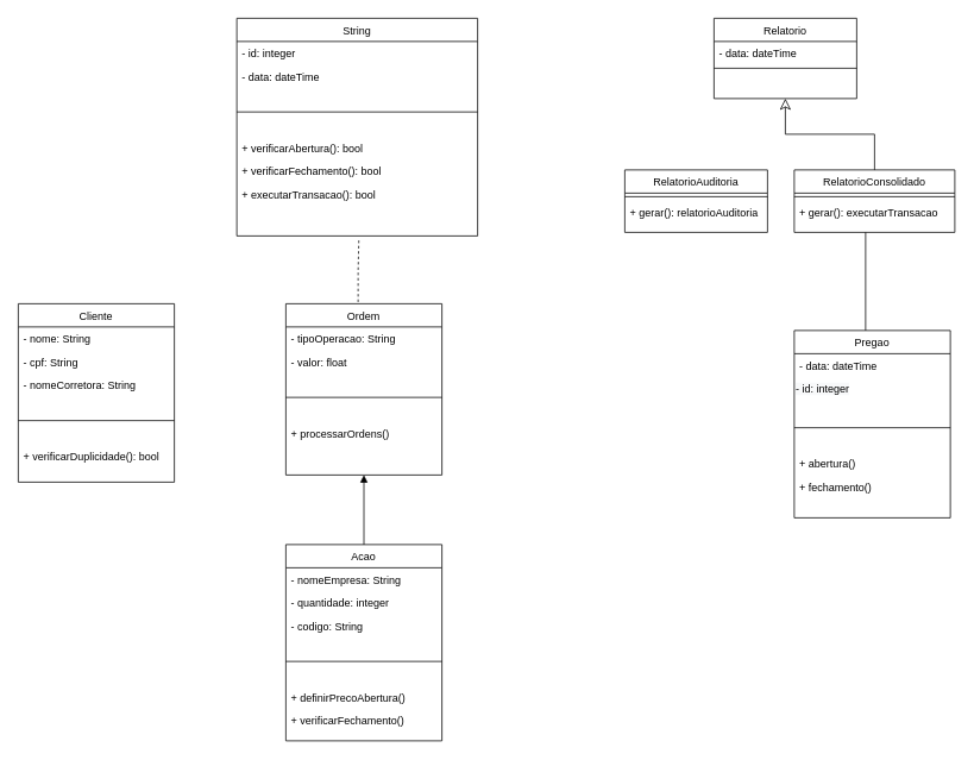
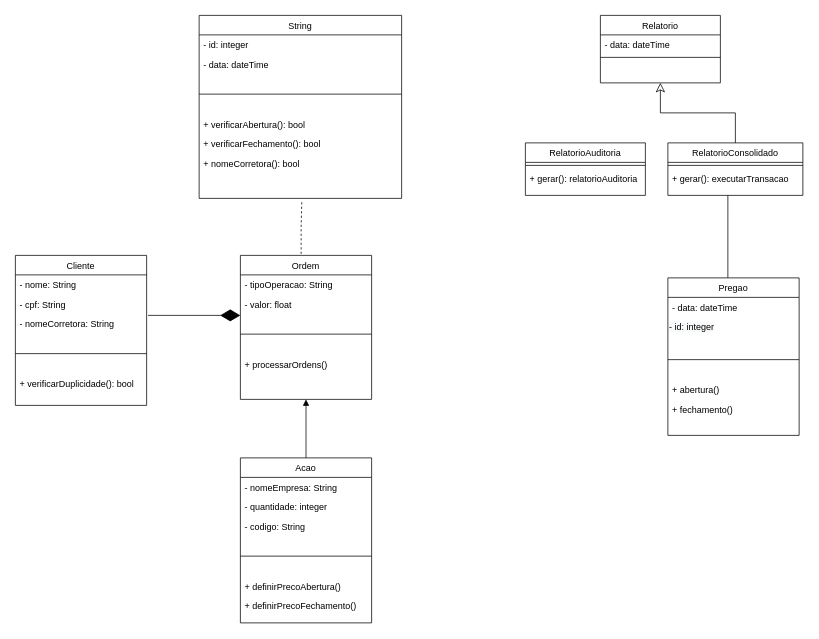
  <mxCell id="0" />
  <mxCell id="1" parent="0" />
  <mxCell id="2" value="Relatorio" style="swimlane;fontStyle=0;align=center;verticalAlign=top;childLayout=stackLayout;horizontal=1;startSize=26;horizontalStack=0;resizeParent=1;resizeLast=0;collapsible=1;marginBottom=0;rounded=0;shadow=0;strokeWidth=1;" parent="1" vertex="1"><mxGeometry x="800" y="20" width="160" height="90" as="geometry"><mxRectangle x="230" y="140" width="160" height="26" as="alternateBounds" /></mxGeometry></mxCell>
  <mxCell id="3" value="- data: dateTime" style="text;align=left;verticalAlign=top;spacingLeft=4;spacingRight=4;overflow=hidden;rotatable=0;points=[[0,0.5],[1,0.5]];portConstraint=eastwest;rounded=0;shadow=0;html=0;" parent="2" vertex="1"><mxGeometry y="26" width="160" height="26" as="geometry" /></mxCell>
  <mxCell id="4" value="" style="line;html=1;strokeWidth=1;align=left;verticalAlign=middle;spacingTop=-1;spacingLeft=3;spacingRight=3;rotatable=0;labelPosition=right;points=[];portConstraint=eastwest;" parent="2" vertex="1"><mxGeometry y="52" width="160" height="8" as="geometry" /></mxCell>
  <mxCell id="5" value="RelatorioAuditoria" style="swimlane;fontStyle=0;align=center;verticalAlign=top;childLayout=stackLayout;horizontal=1;startSize=26;horizontalStack=0;resizeParent=1;resizeLast=0;collapsible=1;marginBottom=0;rounded=0;shadow=0;strokeWidth=1;" parent="1" vertex="1"><mxGeometry x="700" y="190" width="160" height="70" as="geometry"><mxRectangle x="130" y="380" width="160" height="26" as="alternateBounds" /></mxGeometry></mxCell>
  <mxCell id="6" value="" style="line;html=1;strokeWidth=1;align=left;verticalAlign=middle;spacingTop=-1;spacingLeft=3;spacingRight=3;rotatable=0;labelPosition=right;points=[];portConstraint=eastwest;" parent="5" vertex="1"><mxGeometry y="26" width="160" height="8" as="geometry" /></mxCell>
  <mxCell id="7" value="+ gerar(): relatorioAuditoria" style="text;align=left;verticalAlign=top;spacingLeft=4;spacingRight=4;overflow=hidden;rotatable=0;points=[[0,0.5],[1,0.5]];portConstraint=eastwest;" parent="5" vertex="1"><mxGeometry y="34" width="160" height="26" as="geometry" /></mxCell>
  <mxCell id="8" value="RelatorioConsolidado" style="swimlane;fontStyle=0;align=center;verticalAlign=top;childLayout=stackLayout;horizontal=1;startSize=26;horizontalStack=0;resizeParent=1;resizeLast=0;collapsible=1;marginBottom=0;rounded=0;shadow=0;strokeWidth=1;" parent="1" vertex="1"><mxGeometry x="890" y="190" width="180" height="70" as="geometry"><mxRectangle x="340" y="380" width="170" height="26" as="alternateBounds" /></mxGeometry></mxCell>
  <mxCell id="9" value="" style="line;html=1;strokeWidth=1;align=left;verticalAlign=middle;spacingTop=-1;spacingLeft=3;spacingRight=3;rotatable=0;labelPosition=right;points=[];portConstraint=eastwest;" parent="8" vertex="1"><mxGeometry y="26" width="180" height="8" as="geometry" /></mxCell>
  <mxCell id="10" value="+ gerar(): executarTransacao" style="text;align=left;verticalAlign=top;spacingLeft=4;spacingRight=4;overflow=hidden;rotatable=0;points=[[0,0.5],[1,0.5]];portConstraint=eastwest;" parent="8" vertex="1"><mxGeometry y="34" width="180" height="26" as="geometry" /></mxCell>
  <mxCell id="11" value="" style="endArrow=classic;endSize=10;endFill=0;shadow=0;strokeWidth=1;rounded=0;edgeStyle=elbowEdgeStyle;elbow=vertical;" parent="1" source="8" target="2" edge="1"><mxGeometry width="160" relative="1" as="geometry"><mxPoint x="790" y="273" as="sourcePoint" /><mxPoint x="890" y="171" as="targetPoint" /></mxGeometry></mxCell>
  <mxCell id="12" value="String" style="swimlane;fontStyle=0;align=center;verticalAlign=top;childLayout=stackLayout;horizontal=1;startSize=26;horizontalStack=0;resizeParent=1;resizeLast=0;collapsible=1;marginBottom=0;rounded=0;shadow=0;strokeWidth=1;" parent="1" vertex="1"><mxGeometry x="265" y="20" width="270" height="244" as="geometry"><mxRectangle x="550" y="140" width="160" height="26" as="alternateBounds" /></mxGeometry></mxCell>
  <mxCell id="13" value="- id: integer" style="text;align=left;verticalAlign=top;spacingLeft=4;spacingRight=4;overflow=hidden;rotatable=0;points=[[0,0.5],[1,0.5]];portConstraint=eastwest;rounded=0;shadow=0;html=0;" parent="12" vertex="1"><mxGeometry y="26" width="270" height="26" as="geometry" /></mxCell>
  <mxCell id="14" value="- data: dateTime" style="text;align=left;verticalAlign=top;spacingLeft=4;spacingRight=4;overflow=hidden;rotatable=0;points=[[0,0.5],[1,0.5]];portConstraint=eastwest;rounded=0;shadow=0;html=0;" parent="12" vertex="1"><mxGeometry y="52" width="270" height="26" as="geometry" /></mxCell>
  <mxCell id="15" value="" style="line;html=1;strokeWidth=1;align=left;verticalAlign=middle;spacingTop=-1;spacingLeft=3;spacingRight=3;rotatable=0;labelPosition=right;points=[];portConstraint=eastwest;" parent="12" vertex="1"><mxGeometry y="78" width="270" height="54" as="geometry" /></mxCell>
  <mxCell id="16" value="+ verificarAbertura(): bool" style="text;align=left;verticalAlign=top;spacingLeft=4;spacingRight=4;overflow=hidden;rotatable=0;points=[[0,0.5],[1,0.5]];portConstraint=eastwest;" parent="12" vertex="1"><mxGeometry y="132" width="270" height="26" as="geometry" /></mxCell>
  <mxCell id="17" value="+ verificarFechamento(): bool" style="text;align=left;verticalAlign=top;spacingLeft=4;spacingRight=4;overflow=hidden;rotatable=0;points=[[0,0.5],[1,0.5]];portConstraint=eastwest;" parent="12" vertex="1"><mxGeometry y="158" width="270" height="26" as="geometry" /></mxCell>
- <mxCell id="18" value="+ executarTransacao(): bool" style="text;align=left;verticalAlign=top;spacingLeft=4;spacingRight=4;overflow=hidden;rotatable=0;points=[[0,0.5],[1,0.5]];portConstraint=eastwest;" parent="12" vertex="1"><mxGeometry y="184" width="270" height="60" as="geometry" /></mxCell>
+ <mxCell id="18" value="+ nomeCorretora(): bool" style="text;align=left;verticalAlign=top;spacingLeft=4;spacingRight=4;overflow=hidden;rotatable=0;points=[[0,0.5],[1,0.5]];portConstraint=eastwest;" parent="12" vertex="1"><mxGeometry y="184" width="270" height="60" as="geometry" /></mxCell>
  <mxCell id="19" value="Ordem" style="swimlane;fontStyle=0;align=center;verticalAlign=top;childLayout=stackLayout;horizontal=1;startSize=26;horizontalStack=0;resizeParent=1;resizeLast=0;collapsible=1;marginBottom=0;rounded=0;shadow=0;strokeWidth=1;" parent="1" vertex="1"><mxGeometry x="320" y="340" width="175" height="192" as="geometry"><mxRectangle x="550" y="140" width="160" height="26" as="alternateBounds" /></mxGeometry></mxCell>
  <mxCell id="20" value="- tipoOperacao: String" style="text;align=left;verticalAlign=top;spacingLeft=4;spacingRight=4;overflow=hidden;rotatable=0;points=[[0,0.5],[1,0.5]];portConstraint=eastwest;rounded=0;shadow=0;html=0;" parent="19" vertex="1"><mxGeometry y="26" width="175" height="26" as="geometry" /></mxCell>
  <mxCell id="21" value="- valor: float" style="text;align=left;verticalAlign=top;spacingLeft=4;spacingRight=4;overflow=hidden;rotatable=0;points=[[0,0.5],[1,0.5]];portConstraint=eastwest;rounded=0;shadow=0;html=0;" parent="19" vertex="1"><mxGeometry y="52" width="175" height="26" as="geometry" /></mxCell>
  <mxCell id="22" value="" style="line;html=1;strokeWidth=1;align=left;verticalAlign=middle;spacingTop=-1;spacingLeft=3;spacingRight=3;rotatable=0;labelPosition=right;points=[];portConstraint=eastwest;" parent="19" vertex="1"><mxGeometry y="78" width="175" height="54" as="geometry" /></mxCell>
  <mxCell id="23" value="+ processarOrdens()" style="text;align=left;verticalAlign=top;spacingLeft=4;spacingRight=4;overflow=hidden;rotatable=0;points=[[0,0.5],[1,0.5]];portConstraint=eastwest;" parent="19" vertex="1"><mxGeometry y="132" width="175" height="60" as="geometry" /></mxCell>
  <mxCell id="24" value="Acao" style="swimlane;fontStyle=0;align=center;verticalAlign=top;childLayout=stackLayout;horizontal=1;startSize=26;horizontalStack=0;resizeParent=1;resizeLast=0;collapsible=1;marginBottom=0;rounded=0;shadow=0;strokeWidth=1;" parent="1" vertex="1"><mxGeometry x="320" y="610" width="175" height="220" as="geometry"><mxRectangle x="550" y="140" width="160" height="26" as="alternateBounds" /></mxGeometry></mxCell>
  <mxCell id="25" value="- nomeEmpresa: String " style="text;align=left;verticalAlign=top;spacingLeft=4;spacingRight=4;overflow=hidden;rotatable=0;points=[[0,0.5],[1,0.5]];portConstraint=eastwest;rounded=0;shadow=0;html=0;" parent="24" vertex="1"><mxGeometry y="26" width="175" height="26" as="geometry" /></mxCell>
  <mxCell id="26" value="- quantidade: integer " style="text;align=left;verticalAlign=top;spacingLeft=4;spacingRight=4;overflow=hidden;rotatable=0;points=[[0,0.5],[1,0.5]];portConstraint=eastwest;rounded=0;shadow=0;html=0;" parent="24" vertex="1"><mxGeometry y="52" width="175" height="26" as="geometry" /></mxCell>
  <mxCell id="27" value="- codigo: String" style="text;align=left;verticalAlign=top;spacingLeft=4;spacingRight=4;overflow=hidden;rotatable=0;points=[[0,0.5],[1,0.5]];portConstraint=eastwest;rounded=0;shadow=0;html=0;" parent="24" vertex="1"><mxGeometry y="78" width="175" height="26" as="geometry" /></mxCell>
  <mxCell id="28" value="" style="line;html=1;strokeWidth=1;align=left;verticalAlign=middle;spacingTop=-1;spacingLeft=3;spacingRight=3;rotatable=0;labelPosition=right;points=[];portConstraint=eastwest;" parent="24" vertex="1"><mxGeometry y="104" width="175" height="54" as="geometry" /></mxCell>
  <mxCell id="29" value="+ definirPrecoAbertura()" style="text;align=left;verticalAlign=top;spacingLeft=4;spacingRight=4;overflow=hidden;rotatable=0;points=[[0,0.5],[1,0.5]];portConstraint=eastwest;" parent="24" vertex="1"><mxGeometry y="158" width="175" height="26" as="geometry" /></mxCell>
- <mxCell id="30" value="+ verificarFechamento()" style="text;align=left;verticalAlign=top;spacingLeft=4;spacingRight=4;overflow=hidden;rotatable=0;points=[[0,0.5],[1,0.5]];portConstraint=eastwest;" parent="24" vertex="1"><mxGeometry y="184" width="175" height="26" as="geometry" /></mxCell>
+ <mxCell id="30" value="+ definirPrecoFechamento()" style="text;align=left;verticalAlign=top;spacingLeft=4;spacingRight=4;overflow=hidden;rotatable=0;points=[[0,0.5],[1,0.5]];portConstraint=eastwest;" parent="24" vertex="1"><mxGeometry y="184" width="175" height="26" as="geometry" /></mxCell>
  <mxCell id="31" value="Cliente" style="swimlane;fontStyle=0;align=center;verticalAlign=top;childLayout=stackLayout;horizontal=1;startSize=26;horizontalStack=0;resizeParent=1;resizeLast=0;collapsible=1;marginBottom=0;rounded=0;shadow=0;strokeWidth=1;" parent="1" vertex="1"><mxGeometry x="20" y="340" width="175" height="200" as="geometry"><mxRectangle x="550" y="140" width="160" height="26" as="alternateBounds" /></mxGeometry></mxCell>
  <mxCell id="32" value="- nome: String " style="text;align=left;verticalAlign=top;spacingLeft=4;spacingRight=4;overflow=hidden;rotatable=0;points=[[0,0.5],[1,0.5]];portConstraint=eastwest;rounded=0;shadow=0;html=0;" parent="31" vertex="1"><mxGeometry y="26" width="175" height="26" as="geometry" /></mxCell>
  <mxCell id="33" value="- cpf: String " style="text;align=left;verticalAlign=top;spacingLeft=4;spacingRight=4;overflow=hidden;rotatable=0;points=[[0,0.5],[1,0.5]];portConstraint=eastwest;rounded=0;shadow=0;html=0;" parent="31" vertex="1"><mxGeometry y="52" width="175" height="26" as="geometry" /></mxCell>
  <mxCell id="34" value="- nomeCorretora: String " style="text;align=left;verticalAlign=top;spacingLeft=4;spacingRight=4;overflow=hidden;rotatable=0;points=[[0,0.5],[1,0.5]];portConstraint=eastwest;rounded=0;shadow=0;html=0;" parent="31" vertex="1"><mxGeometry y="78" width="175" height="26" as="geometry" /></mxCell>
  <mxCell id="35" value="" style="line;html=1;strokeWidth=1;align=left;verticalAlign=middle;spacingTop=-1;spacingLeft=3;spacingRight=3;rotatable=0;labelPosition=right;points=[];portConstraint=eastwest;" parent="31" vertex="1"><mxGeometry y="104" width="175" height="54" as="geometry" /></mxCell>
  <mxCell id="36" value="+ verificarDuplicidade(): bool" style="text;align=left;verticalAlign=top;spacingLeft=4;spacingRight=4;overflow=hidden;rotatable=0;points=[[0,0.5],[1,0.5]];portConstraint=eastwest;" parent="31" vertex="1"><mxGeometry y="158" width="175" height="26" as="geometry" /></mxCell>
  <mxCell id="37" value="" style="endArrow=none;endSize=10;endFill=0;shadow=0;strokeWidth=1;rounded=0;edgeStyle=elbowEdgeStyle;elbow=vertical;entryX=0.507;entryY=1.05;entryDx=0;entryDy=0;entryPerimeter=0;exitX=0.463;exitY=-0.01;exitDx=0;exitDy=0;exitPerimeter=0;dashed=1;" parent="1" source="19" target="18" edge="1"><mxGeometry width="160" relative="1" as="geometry"><mxPoint x="95" y="280" as="sourcePoint" /><mxPoint x="195" y="200" as="targetPoint" /></mxGeometry></mxCell>
  <mxCell id="38" value="" style="endArrow=block;html=1;rounded=0;entryX=0.5;entryY=1;entryDx=0;entryDy=0;exitX=0.5;exitY=0;exitDx=0;exitDy=0;" parent="1" source="24" target="19" edge="1"><mxGeometry width="50" height="50" relative="1" as="geometry"><mxPoint x="95" y="445" as="sourcePoint" /><mxPoint x="175" y="490" as="targetPoint" /></mxGeometry></mxCell>
+ <mxCell id="39" value="" style="endArrow=diamondThin;endFill=1;endSize=24;html=1;rounded=0;entryX=0;entryY=1.077;entryDx=0;entryDy=0;entryPerimeter=0;exitX=1.011;exitY=0.077;exitDx=0;exitDy=0;exitPerimeter=0;" edge="1" parent="1" source="34" target="21"><mxGeometry width="160" relative="1" as="geometry"><mxPoint x="370" y="390" as="sourcePoint" /><mxPoint x="530" y="390" as="targetPoint" /></mxGeometry></mxCell>
  <mxCell id="40" value="Pregao" style="swimlane;fontStyle=0;align=center;verticalAlign=top;childLayout=stackLayout;horizontal=1;startSize=26;horizontalStack=0;resizeParent=1;resizeLast=0;collapsible=1;marginBottom=0;rounded=0;shadow=0;strokeWidth=1;" vertex="1" parent="1"><mxGeometry x="890" y="370" width="175" height="210" as="geometry"><mxRectangle x="550" y="140" width="160" height="26" as="alternateBounds" /></mxGeometry></mxCell>
  <mxCell id="41" value="- data: dateTime" style="text;align=left;verticalAlign=top;spacingLeft=4;spacingRight=4;overflow=hidden;rotatable=0;points=[[0,0.5],[1,0.5]];portConstraint=eastwest;rounded=0;shadow=0;html=0;" vertex="1" parent="40"><mxGeometry y="26" width="175" height="26" as="geometry" /></mxCell>
  <mxCell id="42" value="&lt;span style=&quot;color: rgb(0, 0, 0); font-family: Helvetica; font-size: 12px; font-style: normal; font-variant-ligatures: normal; font-variant-caps: normal; font-weight: 400; letter-spacing: normal; orphans: 2; text-align: left; text-indent: 0px; text-transform: none; widows: 2; word-spacing: 0px; -webkit-text-stroke-width: 0px; background-color: rgb(248, 249, 250); text-decoration-thickness: initial; text-decoration-style: initial; text-decoration-color: initial; float: none; display: inline !important;&quot;&gt;- id: integer&lt;/span&gt;" style="text;whiteSpace=wrap;html=1;" vertex="1" parent="40"><mxGeometry y="52" width="175" height="30" as="geometry" /></mxCell>
  <mxCell id="43" value="" style="line;html=1;strokeWidth=1;align=left;verticalAlign=middle;spacingTop=-1;spacingLeft=3;spacingRight=3;rotatable=0;labelPosition=right;points=[];portConstraint=eastwest;" vertex="1" parent="40"><mxGeometry y="82" width="175" height="54" as="geometry" /></mxCell>
  <mxCell id="44" value="+ abertura()" style="text;align=left;verticalAlign=top;spacingLeft=4;spacingRight=4;overflow=hidden;rotatable=0;points=[[0,0.5],[1,0.5]];portConstraint=eastwest;" vertex="1" parent="40"><mxGeometry y="136" width="175" height="26" as="geometry" /></mxCell>
  <mxCell id="45" value="+ fechamento()" style="text;align=left;verticalAlign=top;spacingLeft=4;spacingRight=4;overflow=hidden;rotatable=0;points=[[0,0.5],[1,0.5]];portConstraint=eastwest;" vertex="1" parent="40"><mxGeometry y="162" width="175" height="26" as="geometry" /></mxCell>
  <mxCell id="46" value="" style="endArrow=none;html=1;rounded=0;exitX=0.457;exitY=0;exitDx=0;exitDy=0;exitPerimeter=0;" edge="1" parent="1" source="40"><mxGeometry width="50" height="50" relative="1" as="geometry"><mxPoint x="920" y="310" as="sourcePoint" /><mxPoint x="970" y="260" as="targetPoint" /></mxGeometry></mxCell>
